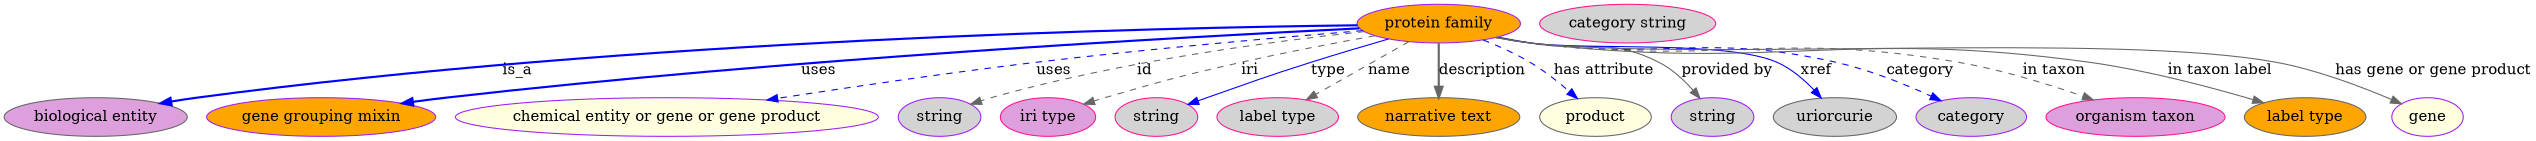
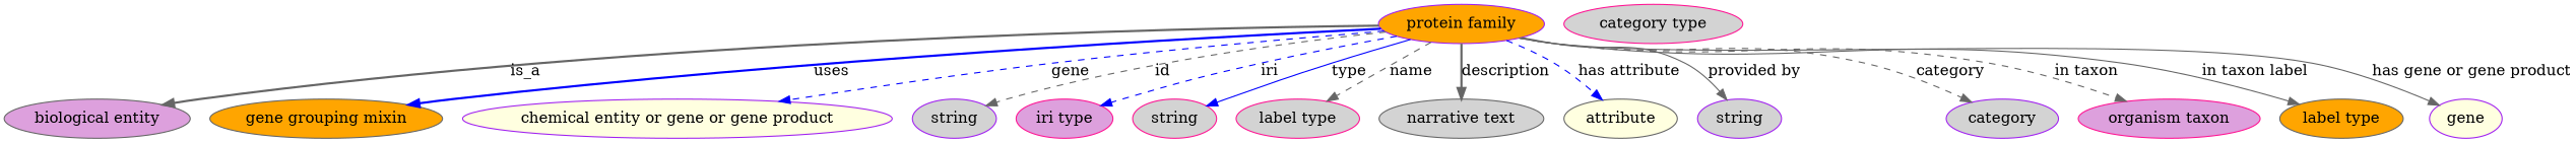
  digraph {
    node [color=purple fillcolor=lightgrey style=filled]
    edge [color=gray40 style=dashed]
    n1 [fillcolor=orange height=0.5 label="protein family" width=2.1123]
    "biological entity" [color=gray40 fillcolor=plum height=0.5 width=2.3651]
-   "gene grouping mixin" [fillcolor=orange height=0.5 width=2.9608]
+   "gene grouping mixin" [color=gray40 fillcolor=orange height=0.5 width=2.9608]
    "chemical entity or gene or gene product" [fillcolor=lightyellow height=0.5 width=5.4703]
    n5 [height=0.5 label=string width=1.0652]
    n6 [color=deeppink fillcolor=plum height=0.5 label="iri type" width=1.2277]
    n7 [color=deeppink height=0.5 label=string width=1.0652]
    n8 [color=deeppink height=0.5 label="label type" width=1.5707]
-   n9 [color=gray40 fillcolor=orange height=0.5 label="narrative text" width=2.0943]
-   n10 [color=gray40 fillcolor=lightyellow height=0.5 label=product width=1.4443]
+   n9 [color=gray40 height=0.5 label="narrative text" width=2.0943]
+   n10 [color=gray40 fillcolor=lightyellow height=0.5 label=attribute width=1.4443]
    n11 [height=0.5 label=string width=1.0652]
-   n12 [color=gray40 height=0.5 label=uriorcurie width=1.5887]
    category [height=0.5 width=1.4263]
    n14 [color=deeppink fillcolor=plum height=0.5 label="organism taxon" width=2.3109]
    n15 [color=gray40 fillcolor=orange height=0.5 label="label type" width=1.5707]
    n16 [fillcolor=lightyellow height=0.5 label=gene width=0.92075]
-   n17 [color=deeppink height=0.5 label="category string" width=2.0762]
-   n1 -> "biological entity" [color=blue label=is_a style=bold]
+   n17 [color=deeppink height=0.5 label="category type" width=2.0762]
+   n1 -> "biological entity" [label=is_a style=bold]
    n1 -> "gene grouping mixin" [color=blue label=uses style=bold]
-   n1 -> "chemical entity or gene or gene product" [color=blue label=uses]
+   n1 -> "chemical entity or gene or gene product" [color=blue label=gene]
    n1 -> n5 [label=id]
-   n1 -> n6 [label=iri]
+   n1 -> n6 [color=blue label=iri]
    n1 -> n7 [color=blue label=type style=solid]
    n1 -> n8 [label=name]
    n1 -> n9 [label=description style=bold]
    n1 -> n10 [color=blue label="has attribute"]
    n1 -> n11 [label="provided by" style=solid]
-   n1 -> n12 [color=blue label=xref style=solid]
-   n1 -> category [color=blue label=category]
+   n1 -> category [label=category]
    n1 -> n14 [label="in taxon"]
    n1 -> n15 [label="in taxon label" style=solid]
    n1 -> n16 [label="has gene or gene product" style=solid]
  }
